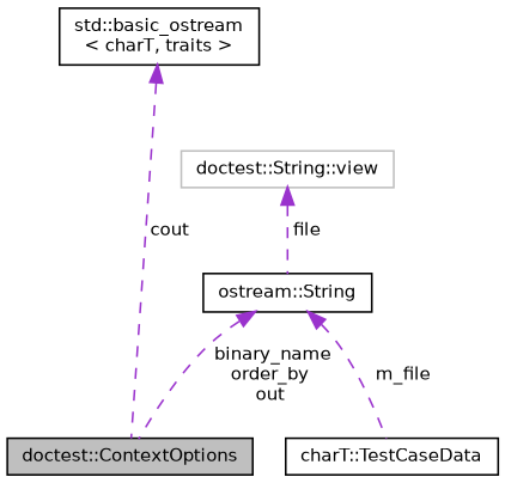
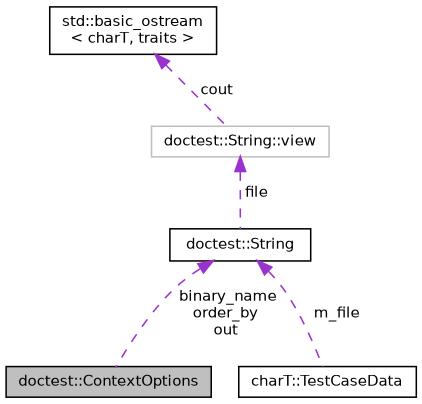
  digraph {
    node [color=black fillcolor=white fontname=Helvetica fontsize=10 shape=record style=filled]
    edge [color=darkorchid3 dir=back fontname=Helvetica fontsize=10 labelfontname=Helvetica labelfontsize=10 style=dashed]
    n1 [fillcolor=grey75 fontcolor=black height=0.2 label="doctest::ContextOptions" width=0.4]
-   n2 [height=0.2 label="ostream::String" width=0.4]
+   n2 [height=0.2 label="doctest::String" width=0.4]
    n3 [height=0.2 label="charT::TestCaseData" width=0.4]
    n4 [color=grey75 height=0.2 label="doctest::String::view" width=0.4]
    n5 [height=0.2 label="std::basic_ostream\l\< charT, traits \>" width=0.4]
    n2 -> n1 [label=" binary_name\norder_by\nout"]
    n2 -> n3 [label=" m_file"]
    n4 -> n2 [label=" file"]
-   n5 -> n1 [label=" cout"]
+   n5 -> n4 [label=" cout"]
  }
